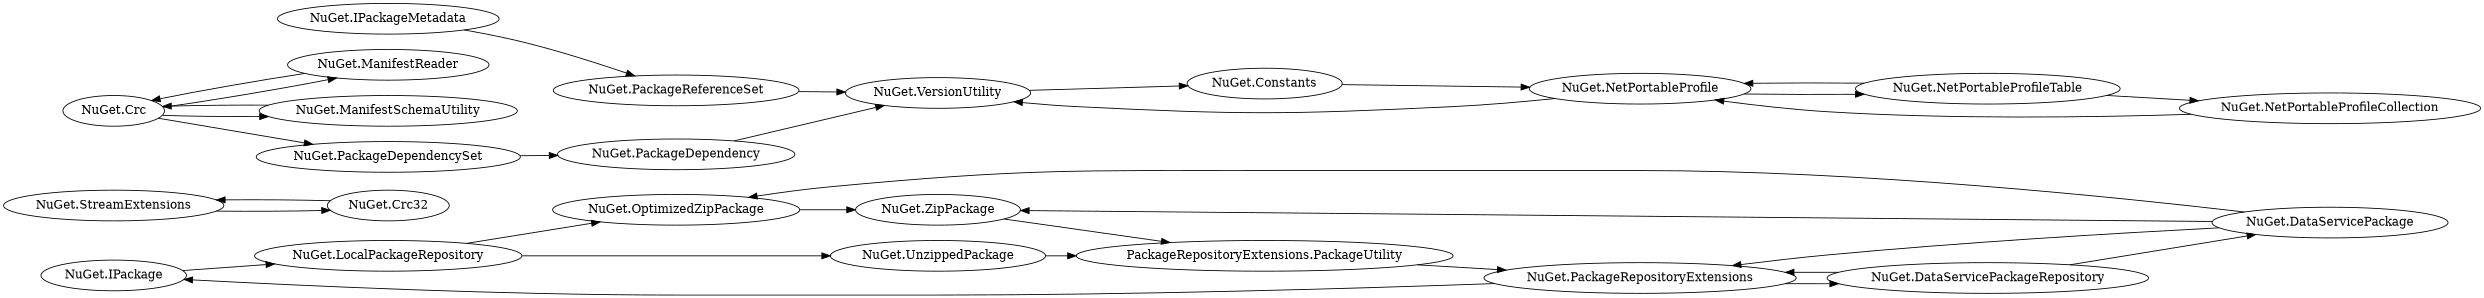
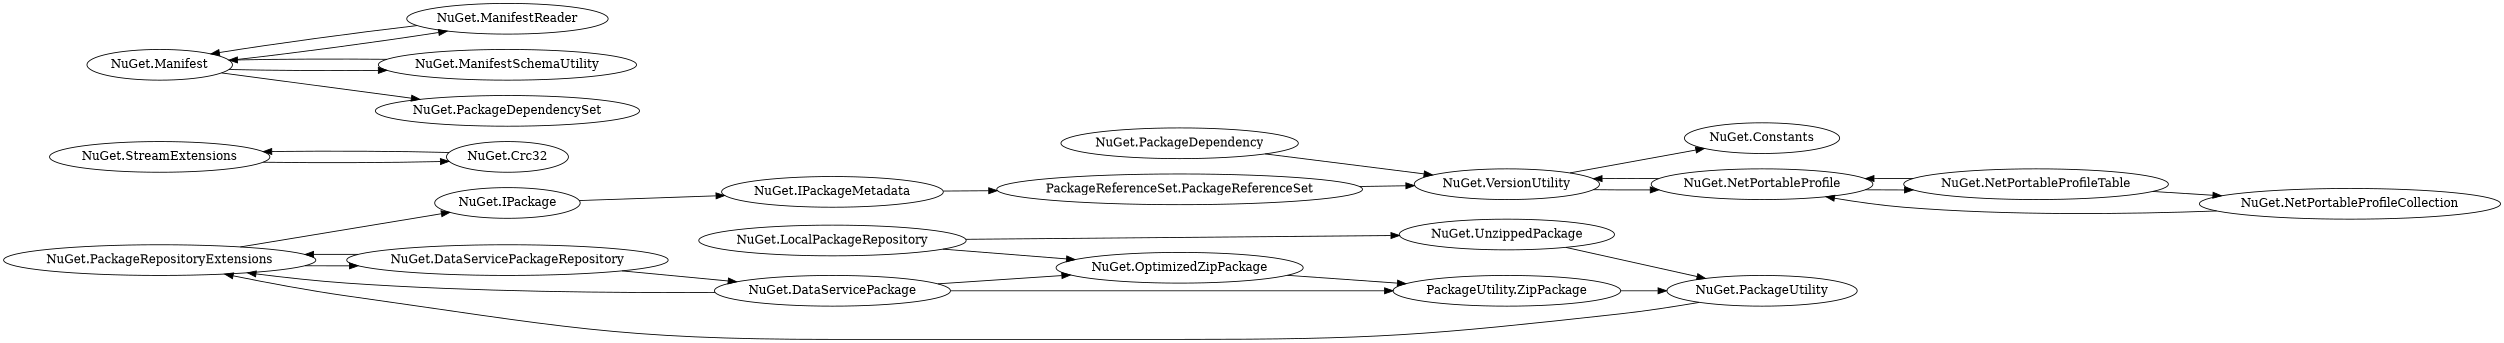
  digraph {
    fontsize=10
    rankdir=LR
    "NuGet.IPackage"
    "NuGet.StreamExtensions"
    "NuGet.OptimizedZipPackage"
    "NuGet.PackageRepositoryExtensions"
-   "NuGet.ZipPackage"
+   "NuGet.ZipPackage" [label="PackageUtility.ZipPackage"]
    "NuGet.DataServicePackage"
    "NuGet.IPackageMetadata"
    "NuGet.PackageDependencySet"
-   "NuGet.PackageReferenceSet"
+   "NuGet.PackageReferenceSet" [label="PackageReferenceSet.PackageReferenceSet"]
    "NuGet.UnzippedPackage"
    "NuGet.LocalPackageRepository"
    "NuGet.ManifestReader"
    "NuGet.ManifestSchemaUtility"
-   "NuGet.Manifest" [label="NuGet.Crc"]
+   "NuGet.Manifest"
    "NuGet.NetPortableProfileTable"
    "NuGet.VersionUtility"
    "NuGet.NetPortableProfile"
    "NuGet.NetPortableProfileCollection"
-   "NuGet.PackageUtility" [label="PackageRepositoryExtensions.PackageUtility"]
+   "NuGet.PackageUtility"
    "NuGet.PackageDependency"
    "NuGet.DataServicePackageRepository"
    "NuGet.Crc32"
    "NuGet.Constants"
    subgraph sub_1 {
      rank=none
      "NuGet.IPackage"
    }
    subgraph sub_2 {
      rank=none
      "NuGet.StreamExtensions"
    }
    subgraph sub_3 {
      rank=none
      "NuGet.OptimizedZipPackage"
      "NuGet.PackageRepositoryExtensions"
      "NuGet.ZipPackage"
    }
    subgraph sub_4 {
      rank=none
      "NuGet.PackageRepositoryExtensions"
      "NuGet.DataServicePackage"
    }
    subgraph sub_5 {
      rank=none
      "NuGet.IPackageMetadata"
    }
    subgraph sub_6 {
      rank=none
      "NuGet.PackageDependencySet"
      "NuGet.PackageReferenceSet"
    }
    subgraph sub_7 {
      rank=none
      "NuGet.OptimizedZipPackage"
      "NuGet.UnzippedPackage"
    }
    subgraph sub_8 {
      rank=none
      "NuGet.LocalPackageRepository"
    }
    subgraph sub_9 {
      rank=none
      "NuGet.ManifestReader"
      "NuGet.ManifestSchemaUtility"
    }
    subgraph sub_10 {
      rank=none
      "NuGet.Manifest"
    }
    subgraph sub_11 {
      rank=none
      "NuGet.Manifest"
    }
    subgraph sub_12 {
      rank=none
      "NuGet.NetPortableProfileTable"
      "NuGet.VersionUtility"
    }
    subgraph sub_13 {
      rank=none
      "NuGet.NetPortableProfile"
    }
    subgraph sub_14 {
      rank=none
      "NuGet.NetPortableProfile"
      "NuGet.NetPortableProfileCollection"
    }
    subgraph sub_15 {
      rank=none
      "NuGet.ZipPackage"
    }
    subgraph sub_16 {
      rank=none
      "NuGet.PackageUtility"
    }
    subgraph sub_17 {
      rank=none
      "NuGet.VersionUtility"
    }
    subgraph sub_18 {
      rank=none
      "NuGet.PackageDependency"
    }
    subgraph sub_19 {
      rank=none
      "NuGet.VersionUtility"
    }
    subgraph sub_20 {
      rank=none
      "NuGet.DataServicePackageRepository"
    }
    subgraph sub_21 {
      rank=none
      "NuGet.PackageRepositoryExtensions"
    }
    subgraph sub_22 {
      rank=none
      "NuGet.Crc32"
    }
    subgraph sub_23 {
      rank=none
      "NuGet.PackageUtility"
    }
    subgraph sub_24 {
      rank=none
      "NuGet.NetPortableProfile"
      "NuGet.Constants"
    }
-   "NuGet.IPackage" -> "NuGet.LocalPackageRepository"
+   "NuGet.IPackage" -> "NuGet.IPackageMetadata"
    "NuGet.StreamExtensions" -> "NuGet.Crc32"
    "NuGet.OptimizedZipPackage" -> "NuGet.ZipPackage"
    "NuGet.PackageRepositoryExtensions" -> "NuGet.IPackage"
    "NuGet.PackageRepositoryExtensions" -> "NuGet.DataServicePackageRepository"
    "NuGet.ZipPackage" -> "NuGet.PackageUtility"
    "NuGet.DataServicePackage" -> "NuGet.OptimizedZipPackage"
    "NuGet.DataServicePackage" -> "NuGet.PackageRepositoryExtensions"
    "NuGet.DataServicePackage" -> "NuGet.ZipPackage"
    "NuGet.IPackageMetadata" -> "NuGet.PackageReferenceSet"
-   "NuGet.PackageDependencySet" -> "NuGet.PackageDependency"
    "NuGet.PackageReferenceSet" -> "NuGet.VersionUtility"
    "NuGet.UnzippedPackage" -> "NuGet.PackageUtility"
    "NuGet.LocalPackageRepository" -> "NuGet.OptimizedZipPackage"
    "NuGet.LocalPackageRepository" -> "NuGet.UnzippedPackage"
    "NuGet.ManifestReader" -> "NuGet.Manifest"
    "NuGet.ManifestSchemaUtility" -> "NuGet.Manifest"
    "NuGet.Manifest" -> "NuGet.PackageDependencySet"
    "NuGet.Manifest" -> "NuGet.ManifestReader"
    "NuGet.Manifest" -> "NuGet.ManifestSchemaUtility"
    "NuGet.NetPortableProfileTable" -> "NuGet.NetPortableProfile"
    "NuGet.NetPortableProfileTable" -> "NuGet.NetPortableProfileCollection"
-   "NuGet.Constants" -> "NuGet.NetPortableProfile"
+   "NuGet.VersionUtility" -> "NuGet.NetPortableProfile"
    "NuGet.VersionUtility" -> "NuGet.Constants"
    "NuGet.NetPortableProfile" -> "NuGet.NetPortableProfileTable"
    "NuGet.NetPortableProfile" -> "NuGet.VersionUtility"
    "NuGet.NetPortableProfileCollection" -> "NuGet.NetPortableProfile"
    "NuGet.PackageUtility" -> "NuGet.PackageRepositoryExtensions"
    "NuGet.PackageDependency" -> "NuGet.VersionUtility"
    "NuGet.DataServicePackageRepository" -> "NuGet.PackageRepositoryExtensions"
    "NuGet.DataServicePackageRepository" -> "NuGet.DataServicePackage"
    "NuGet.Crc32" -> "NuGet.StreamExtensions"
  }
